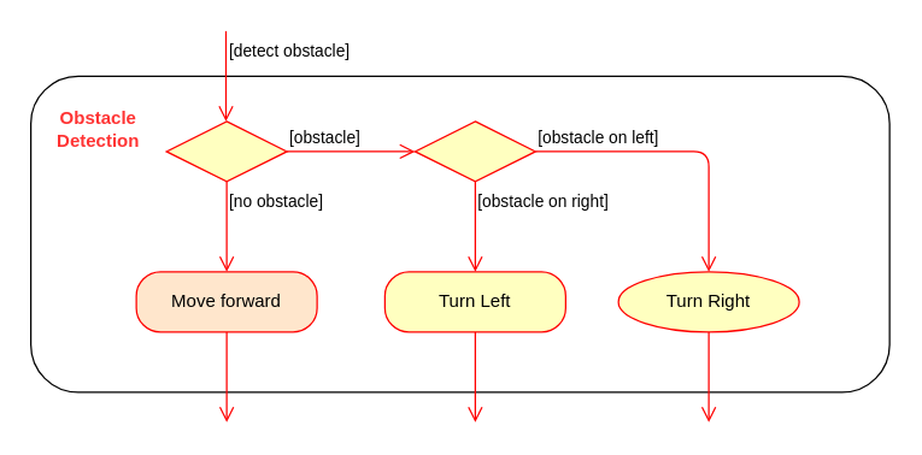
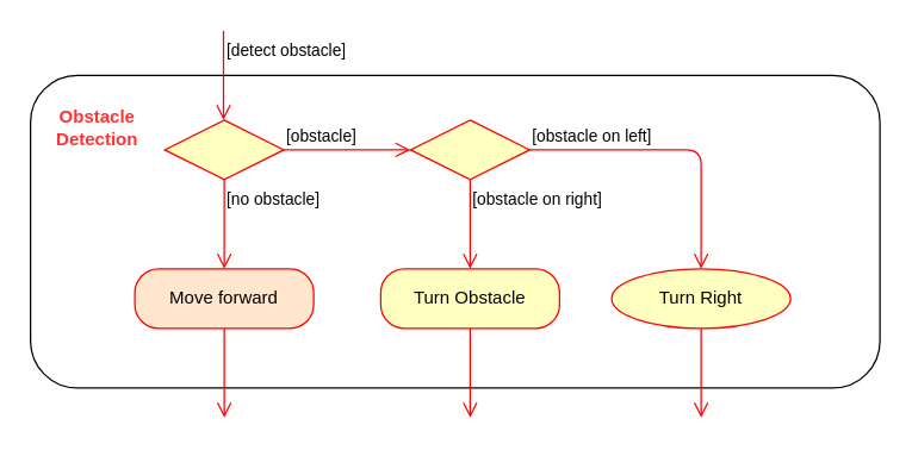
  <mxCell id="0" />
  <mxCell id="1" parent="0" />
  <mxCell id="2" value="" style="rounded=1;whiteSpace=wrap;html=1;" vertex="1" parent="1"><mxGeometry x="20" y="50" width="570" height="210" as="geometry" /></mxCell>
  <mxCell id="3" value="" style="rhombus;whiteSpace=wrap;html=1;fillColor=#ffffc0;strokeColor=#ff0000;" vertex="1" parent="1"><mxGeometry x="110" y="80" width="80" height="40" as="geometry" /></mxCell>
  <mxCell id="4" value="[obstacle]" style="edgeStyle=orthogonalEdgeStyle;html=1;align=left;verticalAlign=bottom;endArrow=open;endSize=8;strokeColor=#ff0000;entryX=0;entryY=0.5;entryDx=0;entryDy=0;" edge="1" source="3" parent="1" target="9"><mxGeometry x="-1" relative="1" as="geometry"><mxPoint x="270" y="100" as="targetPoint" /></mxGeometry></mxCell>
  <mxCell id="5" value="[no obstacle]" style="edgeStyle=orthogonalEdgeStyle;html=1;align=left;verticalAlign=top;endArrow=open;endSize=8;strokeColor=#ff0000;" edge="1" parent="1"><mxGeometry x="-1" relative="1" as="geometry"><mxPoint x="150" y="180" as="targetPoint" /><mxPoint x="150" y="120" as="sourcePoint" /></mxGeometry></mxCell>
  <mxCell id="6" value="[detect obstacle]" style="edgeStyle=orthogonalEdgeStyle;html=1;align=left;verticalAlign=top;endArrow=open;endSize=8;strokeColor=#ff0000;" edge="1" parent="1"><mxGeometry x="-1" relative="1" as="geometry"><mxPoint x="149.5" y="80" as="targetPoint" /><mxPoint x="149.5" y="20" as="sourcePoint" /></mxGeometry></mxCell>
  <mxCell id="7" value="Move forward" style="rounded=1;whiteSpace=wrap;html=1;arcSize=40;fontColor=#000000;fillColor=#ffe6cc;strokeColor=#ff0000;" vertex="1" parent="1"><mxGeometry x="90" y="180" width="120" height="40" as="geometry" /></mxCell>
  <mxCell id="8" value="" style="edgeStyle=orthogonalEdgeStyle;html=1;verticalAlign=bottom;endArrow=open;endSize=8;strokeColor=#ff0000;" edge="1" source="7" parent="1"><mxGeometry relative="1" as="geometry"><mxPoint x="150" y="280" as="targetPoint" /></mxGeometry></mxCell>
  <mxCell id="9" value="" style="rhombus;whiteSpace=wrap;html=1;fillColor=#ffffc0;strokeColor=#ff0000;" vertex="1" parent="1"><mxGeometry x="275" y="80" width="80" height="40" as="geometry" /></mxCell>
  <mxCell id="10" value="[obstacle on left]" style="edgeStyle=orthogonalEdgeStyle;html=1;align=left;verticalAlign=bottom;endArrow=open;endSize=8;strokeColor=#ff0000;" edge="1" source="9" parent="1" target="14"><mxGeometry x="-1" relative="1" as="geometry"><mxPoint x="455" y="100" as="targetPoint" /></mxGeometry></mxCell>
  <mxCell id="11" value="[obstacle on right]" style="edgeStyle=orthogonalEdgeStyle;html=1;align=left;verticalAlign=top;endArrow=open;endSize=8;strokeColor=#ff0000;" edge="1" source="9" parent="1"><mxGeometry x="-1" relative="1" as="geometry"><mxPoint x="315" y="180" as="targetPoint" /></mxGeometry></mxCell>
- <mxCell id="12" value="Turn Left" style="rounded=1;whiteSpace=wrap;html=1;arcSize=40;fontColor=#000000;fillColor=#ffffc0;strokeColor=#ff0000;" vertex="1" parent="1"><mxGeometry x="255" y="180" width="120" height="40" as="geometry" /></mxCell>
+ <mxCell id="12" value="Turn Obstacle" style="rounded=1;whiteSpace=wrap;html=1;arcSize=40;fontColor=#000000;fillColor=#ffffc0;strokeColor=#ff0000;" vertex="1" parent="1"><mxGeometry x="255" y="180" width="120" height="40" as="geometry" /></mxCell>
  <mxCell id="13" value="" style="edgeStyle=orthogonalEdgeStyle;html=1;verticalAlign=bottom;endArrow=open;endSize=8;strokeColor=#ff0000;" edge="1" source="12" parent="1"><mxGeometry relative="1" as="geometry"><mxPoint x="315" y="280" as="targetPoint" /><Array as="points"><mxPoint x="315" y="280" /></Array></mxGeometry></mxCell>
  <mxCell id="14" value="Turn Right" style="ellipse;whiteSpace=wrap;html=1;arcSize=40;fontColor=#000000;fillColor=#ffffc0;strokeColor=#ff0000;" vertex="1" parent="1"><mxGeometry x="410" y="180" width="120" height="40" as="geometry" /></mxCell>
  <mxCell id="15" value="" style="edgeStyle=orthogonalEdgeStyle;html=1;verticalAlign=bottom;endArrow=open;endSize=8;strokeColor=#ff0000;" edge="1" source="14" parent="1"><mxGeometry relative="1" as="geometry"><mxPoint x="470" y="280" as="targetPoint" /><Array as="points"><mxPoint x="470" y="260" /></Array></mxGeometry></mxCell>
  <mxCell id="16" value="&lt;b&gt;&lt;font color=&quot;#ff3333&quot;&gt;Obstacle Detection&lt;/font&gt;&lt;/b&gt;" style="text;html=1;strokeColor=none;fillColor=none;align=center;verticalAlign=middle;whiteSpace=wrap;rounded=0;" vertex="1" parent="1"><mxGeometry x="40" y="75" width="50" height="20" as="geometry" /></mxCell>
